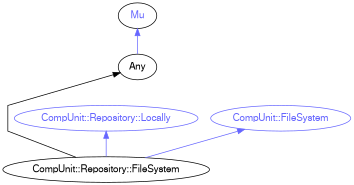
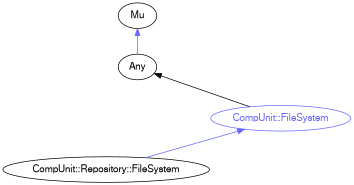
  digraph {
    bgcolor="#FFFFFF"
    rankdir=BT
    splines=polyline
    node [color="#000000" fontcolor="#000000" fontname=FreeSans]
    edge [color="#6666FF"]
    "CompUnit::Repository::FileSystem"
    Any
-   "CompUnit::Repository::Locally" [color="#6666FF" fontcolor="#6666FF"]
    n4 [color="#6666FF" fontcolor="#6666FF" label="CompUnit::FileSystem"]
-   Mu [fontcolor="#6666FF"]
-   "CompUnit::Repository::FileSystem" -> Any [color="#000000"]
-   "CompUnit::Repository::FileSystem" -> "CompUnit::Repository::Locally"
+   Mu
+   n4 -> Any [color="#000000"]
    "CompUnit::Repository::FileSystem" -> n4
    Any -> Mu
  }
